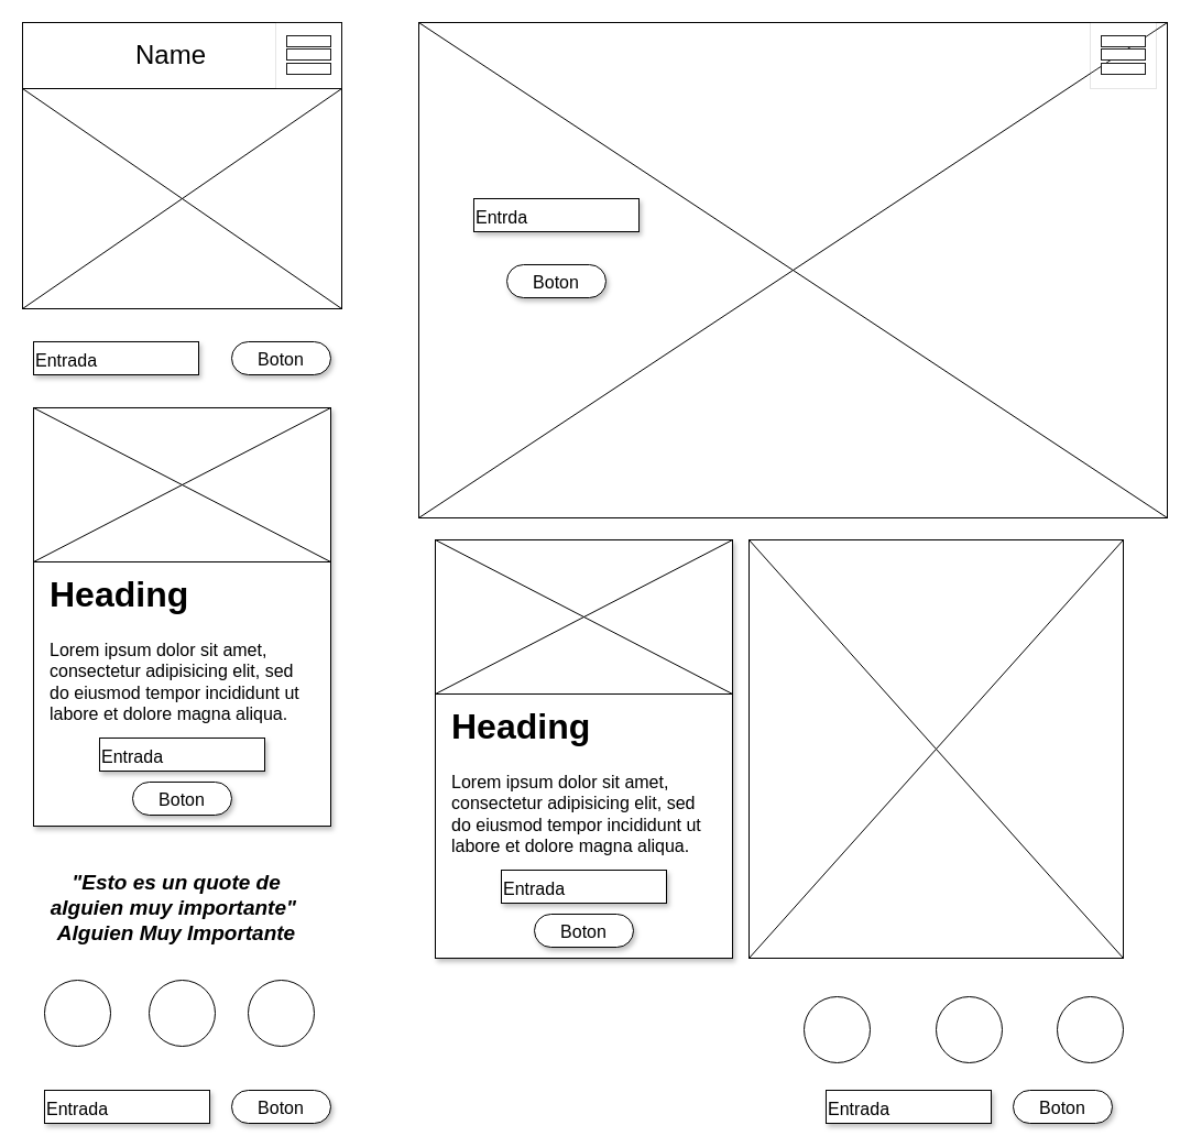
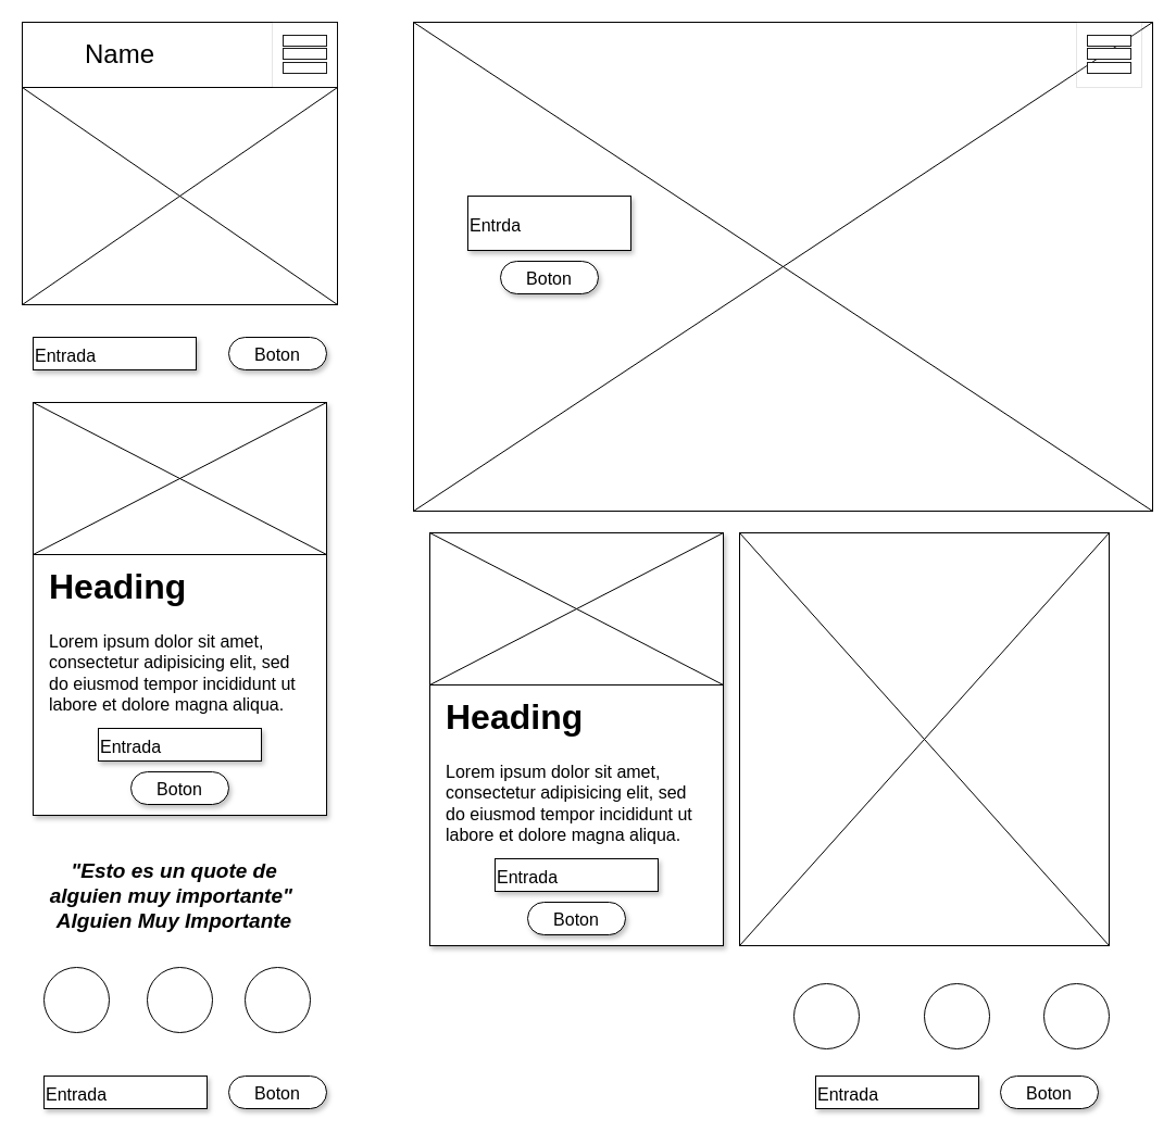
  <mxCell id="0" />
  <mxCell id="1" parent="0" />
  <mxCell id="2" value="" style="rounded=0;whiteSpace=wrap;html=1;shadow=1;glass=0;sketch=0;fontSize=16;align=center;" vertex="1" parent="1"><mxGeometry x="395" y="490" width="270" height="380" as="geometry" /></mxCell>
  <mxCell id="3" value="" style="rounded=0;whiteSpace=wrap;html=1;" vertex="1" parent="1"><mxGeometry x="20" y="20" width="290" height="60" as="geometry" /></mxCell>
- <mxCell id="4" value="Name" style="text;html=1;strokeColor=none;fillColor=none;align=center;verticalAlign=middle;whiteSpace=wrap;rounded=0;fontSize=24;" vertex="1" parent="1"><mxGeometry x="75" y="40" width="160" height="20" as="geometry" /></mxCell>
+ <mxCell id="4" value="Name" style="text;html=1;strokeColor=none;fillColor=none;align=center;verticalAlign=middle;whiteSpace=wrap;rounded=0;fontSize=24;" vertex="1" parent="1"><mxGeometry x="30" y="40" width="160" height="20" as="geometry" /></mxCell>
  <mxCell id="5" value="" style="group" vertex="1" connectable="0" parent="1"><mxGeometry x="20" y="80" width="290" height="200" as="geometry" /></mxCell>
  <mxCell id="6" value="" style="rounded=0;whiteSpace=wrap;html=1;fontSize=24;" vertex="1" parent="5"><mxGeometry width="290" height="200" as="geometry" /></mxCell>
  <mxCell id="7" value="" style="endArrow=none;html=1;fontSize=24;entryX=1;entryY=0;entryDx=0;entryDy=0;exitX=0;exitY=1;exitDx=0;exitDy=0;" edge="1" parent="5" source="6" target="6"><mxGeometry width="50" height="50" relative="1" as="geometry"><mxPoint x="48.333" y="566.667" as="sourcePoint" /><mxPoint x="169.167" y="400" as="targetPoint" /></mxGeometry></mxCell>
  <mxCell id="8" value="" style="endArrow=none;html=1;fontSize=24;exitX=0;exitY=0;exitDx=0;exitDy=0;entryX=1;entryY=1;entryDx=0;entryDy=0;" edge="1" parent="5" source="6" target="6"><mxGeometry width="50" height="50" relative="1" as="geometry"><mxPoint x="72.5" y="466.667" as="sourcePoint" /><mxPoint x="193.333" y="300" as="targetPoint" /></mxGeometry></mxCell>
  <mxCell id="9" value="" style="group" vertex="1" connectable="0" parent="1"><mxGeometry x="250" y="20" width="60" height="60" as="geometry" /></mxCell>
  <mxCell id="10" value="" style="rounded=0;whiteSpace=wrap;html=1;container=0;" vertex="1" parent="9"><mxGeometry x="10" y="12" width="40" height="10" as="geometry" /></mxCell>
  <mxCell id="11" value="" style="rounded=0;whiteSpace=wrap;html=1;container=0;" vertex="1" parent="9"><mxGeometry x="10" y="24" width="40" height="10" as="geometry" /></mxCell>
  <mxCell id="12" value="" style="rounded=0;whiteSpace=wrap;html=1;container=0;" vertex="1" parent="9"><mxGeometry x="10" y="37" width="40" height="10" as="geometry" /></mxCell>
  <mxCell id="13" value="" style="rounded=0;whiteSpace=wrap;html=1;fontSize=24;opacity=10;container=0;" vertex="1" parent="9"><mxGeometry width="60" height="60" as="geometry" /></mxCell>
  <mxCell id="14" value="&lt;font style=&quot;font-size: 16px&quot;&gt;Entrada&lt;/font&gt;" style="rounded=0;whiteSpace=wrap;html=1;fontSize=24;shadow=1;sketch=0;align=left;" vertex="1" parent="1"><mxGeometry x="30" y="310" width="150" height="30" as="geometry" /></mxCell>
  <mxCell id="15" value="&lt;font style=&quot;font-size: 16px&quot;&gt;Boton&lt;/font&gt;" style="rounded=1;whiteSpace=wrap;html=1;shadow=1;sketch=0;fontSize=16;glass=0;arcSize=50;align=center;verticalAlign=middle;spacingTop=1;" vertex="1" parent="1"><mxGeometry x="210" y="310" width="90" height="30" as="geometry" /></mxCell>
  <mxCell id="16" value="" style="group;rounded=1;shadow=1;glass=0;sketch=0;fontSize=16;align=center;" vertex="1" connectable="0" parent="1"><mxGeometry x="395" y="490" width="270" height="140" as="geometry" /></mxCell>
  <mxCell id="17" value="" style="rounded=0;whiteSpace=wrap;html=1;fontSize=24;" vertex="1" parent="16"><mxGeometry width="270" height="140" as="geometry" /></mxCell>
  <mxCell id="18" value="" style="endArrow=none;html=1;fontSize=24;entryX=1;entryY=0;entryDx=0;entryDy=0;exitX=0;exitY=1;exitDx=0;exitDy=0;" edge="1" parent="16" source="17" target="17"><mxGeometry width="50" height="50" relative="1" as="geometry"><mxPoint x="45.0" y="396.667" as="sourcePoint" /><mxPoint x="157.5" y="280" as="targetPoint" /></mxGeometry></mxCell>
  <mxCell id="19" value="" style="endArrow=none;html=1;fontSize=24;exitX=0;exitY=0;exitDx=0;exitDy=0;entryX=1;entryY=1;entryDx=0;entryDy=0;" edge="1" parent="16" source="17" target="17"><mxGeometry width="50" height="50" relative="1" as="geometry"><mxPoint x="67.5" y="326.667" as="sourcePoint" /><mxPoint x="180.0" y="210" as="targetPoint" /></mxGeometry></mxCell>
  <mxCell id="20" value="&lt;h1&gt;Heading&lt;/h1&gt;&lt;p&gt;Lorem ipsum dolor sit amet, consectetur adipisicing elit, sed do eiusmod tempor incididunt ut labore et dolore magna aliqua.&lt;/p&gt;" style="text;html=1;strokeColor=none;fillColor=none;spacing=5;spacingTop=-20;whiteSpace=wrap;overflow=hidden;rounded=0;shadow=1;glass=0;sketch=0;fontSize=16;align=left;" vertex="1" parent="1"><mxGeometry x="405" y="630" width="250" height="150" as="geometry" /></mxCell>
  <mxCell id="21" value="&lt;font style=&quot;font-size: 16px&quot;&gt;Entrada&lt;/font&gt;" style="rounded=0;whiteSpace=wrap;html=1;fontSize=24;shadow=1;sketch=0;align=left;" vertex="1" parent="1"><mxGeometry x="455" y="790" width="150" height="30" as="geometry" /></mxCell>
  <mxCell id="22" value="&lt;font style=&quot;font-size: 16px&quot;&gt;Boton&lt;/font&gt;" style="rounded=1;whiteSpace=wrap;html=1;shadow=1;sketch=0;fontSize=16;glass=0;arcSize=50;align=center;verticalAlign=middle;spacingTop=1;" vertex="1" parent="1"><mxGeometry x="485" y="830" width="90" height="30" as="geometry" /></mxCell>
  <mxCell id="23" value="" style="group;rounded=1;shadow=1;glass=0;sketch=0;fontSize=16;align=left;" vertex="1" connectable="0" parent="1"><mxGeometry x="380" y="20" width="680" height="450" as="geometry" /></mxCell>
  <mxCell id="24" value="" style="rounded=0;whiteSpace=wrap;html=1;fontSize=24;" vertex="1" parent="23"><mxGeometry width="680.0" height="450" as="geometry" /></mxCell>
  <mxCell id="25" value="" style="endArrow=none;html=1;fontSize=24;entryX=1;entryY=0;entryDx=0;entryDy=0;exitX=0;exitY=1;exitDx=0;exitDy=0;" edge="1" parent="23" source="24" target="24"><mxGeometry width="50" height="50" relative="1" as="geometry"><mxPoint x="113.333" y="1275.0" as="sourcePoint" /><mxPoint x="396.667" y="900" as="targetPoint" /></mxGeometry></mxCell>
  <mxCell id="26" value="" style="endArrow=none;html=1;fontSize=24;exitX=0;exitY=0;exitDx=0;exitDy=0;entryX=1;entryY=1;entryDx=0;entryDy=0;" edge="1" parent="23" source="24" target="24"><mxGeometry width="50" height="50" relative="1" as="geometry"><mxPoint x="170.0" y="1050" as="sourcePoint" /><mxPoint x="453.333" y="675" as="targetPoint" /></mxGeometry></mxCell>
  <mxCell id="27" value="&lt;font style=&quot;font-size: 16px&quot;&gt;Boton&lt;/font&gt;" style="rounded=1;whiteSpace=wrap;html=1;shadow=1;sketch=0;fontSize=16;glass=0;arcSize=50;align=center;verticalAlign=middle;spacingTop=1;" vertex="1" parent="23"><mxGeometry x="80" y="220" width="90" height="30" as="geometry" /></mxCell>
  <mxCell id="28" value="" style="group;rounded=1;shadow=1;glass=0;sketch=0;fontSize=16;align=left;" vertex="1" connectable="0" parent="23"><mxGeometry x="610" width="60" height="60" as="geometry" /></mxCell>
  <mxCell id="29" value="" style="rounded=0;whiteSpace=wrap;html=1;container=0;" vertex="1" parent="28"><mxGeometry x="10" y="12" width="40" height="10" as="geometry" /></mxCell>
  <mxCell id="30" value="" style="rounded=0;whiteSpace=wrap;html=1;container=0;" vertex="1" parent="28"><mxGeometry x="10" y="24" width="40" height="10" as="geometry" /></mxCell>
  <mxCell id="31" value="" style="rounded=0;whiteSpace=wrap;html=1;container=0;" vertex="1" parent="28"><mxGeometry x="10" y="37" width="40" height="10" as="geometry" /></mxCell>
  <mxCell id="32" value="" style="rounded=0;whiteSpace=wrap;html=1;fontSize=24;opacity=10;container=0;" vertex="1" parent="28"><mxGeometry width="60" height="60" as="geometry" /></mxCell>
- <mxCell id="33" value="&lt;font style=&quot;font-size: 16px&quot;&gt;Entrda&lt;/font&gt;" style="rounded=0;whiteSpace=wrap;html=1;fontSize=24;shadow=1;sketch=0;align=left;glass=0;" vertex="1" parent="1"><mxGeometry x="430" y="180" width="150" height="30" as="geometry" /></mxCell>
+ <mxCell id="33" value="&lt;font style=&quot;font-size: 16px&quot;&gt;Entrda&lt;/font&gt;" style="rounded=0;whiteSpace=wrap;html=1;fontSize=24;shadow=1;sketch=0;align=left;glass=0;" vertex="1" parent="1"><mxGeometry x="430" y="180" width="150" height="50" as="geometry" /></mxCell>
  <mxCell id="34" value="" style="group;rounded=1;shadow=1;glass=0;sketch=0;fontSize=16;align=left;" vertex="1" connectable="0" parent="1"><mxGeometry x="680" y="490" width="340" height="380" as="geometry" /></mxCell>
  <mxCell id="35" value="" style="rounded=0;whiteSpace=wrap;html=1;fontSize=24;" vertex="1" parent="34"><mxGeometry width="340.0" height="380" as="geometry" /></mxCell>
  <mxCell id="36" value="" style="endArrow=none;html=1;fontSize=24;entryX=1;entryY=0;entryDx=0;entryDy=0;exitX=0;exitY=1;exitDx=0;exitDy=0;" edge="1" parent="34" source="35" target="35"><mxGeometry width="50" height="50" relative="1" as="geometry"><mxPoint x="56.667" y="1076.667" as="sourcePoint" /><mxPoint x="198.333" y="760" as="targetPoint" /></mxGeometry></mxCell>
  <mxCell id="37" value="" style="endArrow=none;html=1;fontSize=24;exitX=0;exitY=0;exitDx=0;exitDy=0;entryX=1;entryY=1;entryDx=0;entryDy=0;" edge="1" parent="34" source="35" target="35"><mxGeometry width="50" height="50" relative="1" as="geometry"><mxPoint x="85.0" y="886.667" as="sourcePoint" /><mxPoint x="226.667" y="570" as="targetPoint" /></mxGeometry></mxCell>
  <mxCell id="38" value="" style="rounded=0;whiteSpace=wrap;html=1;shadow=1;glass=0;sketch=0;fontSize=16;align=center;" vertex="1" parent="1"><mxGeometry x="30" y="370" width="270" height="380" as="geometry" /></mxCell>
  <mxCell id="39" value="" style="group;rounded=1;shadow=1;glass=0;sketch=0;fontSize=16;align=center;" vertex="1" connectable="0" parent="1"><mxGeometry x="30" y="370" width="270" height="140" as="geometry" /></mxCell>
  <mxCell id="40" value="" style="rounded=0;whiteSpace=wrap;html=1;fontSize=24;" vertex="1" parent="39"><mxGeometry width="270" height="140" as="geometry" /></mxCell>
  <mxCell id="41" value="" style="endArrow=none;html=1;fontSize=24;entryX=1;entryY=0;entryDx=0;entryDy=0;exitX=0;exitY=1;exitDx=0;exitDy=0;" edge="1" parent="39" source="40" target="40"><mxGeometry width="50" height="50" relative="1" as="geometry"><mxPoint x="45.0" y="396.667" as="sourcePoint" /><mxPoint x="157.5" y="280" as="targetPoint" /></mxGeometry></mxCell>
  <mxCell id="42" value="" style="endArrow=none;html=1;fontSize=24;exitX=0;exitY=0;exitDx=0;exitDy=0;entryX=1;entryY=1;entryDx=0;entryDy=0;" edge="1" parent="39" source="40" target="40"><mxGeometry width="50" height="50" relative="1" as="geometry"><mxPoint x="67.5" y="326.667" as="sourcePoint" /><mxPoint x="180.0" y="210" as="targetPoint" /></mxGeometry></mxCell>
  <mxCell id="43" value="&lt;h1&gt;Heading&lt;/h1&gt;&lt;p&gt;Lorem ipsum dolor sit amet, consectetur adipisicing elit, sed do eiusmod tempor incididunt ut labore et dolore magna aliqua.&lt;/p&gt;" style="text;html=1;strokeColor=none;fillColor=none;spacing=5;spacingTop=-20;whiteSpace=wrap;overflow=hidden;rounded=0;shadow=1;glass=0;sketch=0;fontSize=16;align=left;" vertex="1" parent="1"><mxGeometry x="40" y="510" width="250" height="150" as="geometry" /></mxCell>
  <mxCell id="44" value="&lt;font style=&quot;font-size: 16px&quot;&gt;Entrada&lt;/font&gt;" style="rounded=0;whiteSpace=wrap;html=1;fontSize=24;shadow=1;sketch=0;align=left;" vertex="1" parent="1"><mxGeometry x="90" y="670" width="150" height="30" as="geometry" /></mxCell>
  <mxCell id="45" value="&lt;font style=&quot;font-size: 16px&quot;&gt;Boton&lt;/font&gt;" style="rounded=1;whiteSpace=wrap;html=1;shadow=1;sketch=0;fontSize=16;glass=0;arcSize=50;align=center;verticalAlign=middle;spacingTop=1;" vertex="1" parent="1"><mxGeometry x="120" y="710" width="90" height="30" as="geometry" /></mxCell>
  <mxCell id="46" value="&quot;Esto es un quote de alguien muy importante&quot;&amp;nbsp;&lt;br style=&quot;font-size: 19px;&quot;&gt;Alguien Muy Importante" style="text;html=1;strokeColor=none;fillColor=none;align=center;verticalAlign=middle;whiteSpace=wrap;rounded=0;shadow=1;glass=0;sketch=0;fontSize=19;fontStyle=3" vertex="1" parent="1"><mxGeometry x="40" y="790" width="240" height="70" as="geometry" /></mxCell>
  <mxCell id="47" value="" style="ellipse;whiteSpace=wrap;html=1;aspect=fixed;rounded=1;shadow=0;glass=0;sketch=0;fontSize=19;align=left;" vertex="1" parent="1"><mxGeometry x="40" y="890" width="60" height="60" as="geometry" /></mxCell>
  <mxCell id="48" value="" style="ellipse;whiteSpace=wrap;html=1;aspect=fixed;rounded=1;shadow=0;glass=0;sketch=0;fontSize=19;align=left;" vertex="1" parent="1"><mxGeometry x="135" y="890" width="60" height="60" as="geometry" /></mxCell>
  <mxCell id="49" value="" style="ellipse;whiteSpace=wrap;html=1;aspect=fixed;rounded=1;shadow=0;glass=0;sketch=0;fontSize=19;align=left;" vertex="1" parent="1"><mxGeometry x="225" y="890" width="60" height="60" as="geometry" /></mxCell>
  <mxCell id="50" value="&lt;font style=&quot;font-size: 16px&quot;&gt;Entrada&lt;/font&gt;" style="rounded=0;whiteSpace=wrap;html=1;fontSize=24;shadow=1;sketch=0;align=left;" vertex="1" parent="1"><mxGeometry x="40" y="990" width="150" height="30" as="geometry" /></mxCell>
  <mxCell id="51" value="&lt;font style=&quot;font-size: 16px&quot;&gt;Boton&lt;/font&gt;" style="rounded=1;whiteSpace=wrap;html=1;shadow=1;sketch=0;fontSize=16;glass=0;arcSize=50;align=center;verticalAlign=middle;spacingTop=1;" vertex="1" parent="1"><mxGeometry x="210" y="990" width="90" height="30" as="geometry" /></mxCell>
  <mxCell id="52" value="" style="ellipse;whiteSpace=wrap;html=1;aspect=fixed;rounded=1;shadow=0;glass=0;sketch=0;fontSize=19;align=left;" vertex="1" parent="1"><mxGeometry x="730" y="905" width="60" height="60" as="geometry" /></mxCell>
  <mxCell id="53" value="" style="ellipse;whiteSpace=wrap;html=1;aspect=fixed;rounded=1;shadow=0;glass=0;sketch=0;fontSize=19;align=left;" vertex="1" parent="1"><mxGeometry x="850" y="905" width="60" height="60" as="geometry" /></mxCell>
  <mxCell id="54" value="" style="ellipse;whiteSpace=wrap;html=1;aspect=fixed;rounded=1;shadow=0;glass=0;sketch=0;fontSize=19;align=left;" vertex="1" parent="1"><mxGeometry x="960" y="905" width="60" height="60" as="geometry" /></mxCell>
  <mxCell id="55" value="&lt;font style=&quot;font-size: 16px&quot;&gt;Entrada&lt;/font&gt;" style="rounded=0;whiteSpace=wrap;html=1;fontSize=24;shadow=1;sketch=0;align=left;" vertex="1" parent="1"><mxGeometry x="750" y="990" width="150" height="30" as="geometry" /></mxCell>
  <mxCell id="56" value="&lt;font style=&quot;font-size: 16px&quot;&gt;Boton&lt;/font&gt;" style="rounded=1;whiteSpace=wrap;html=1;shadow=1;sketch=0;fontSize=16;glass=0;arcSize=50;align=center;verticalAlign=middle;spacingTop=1;" vertex="1" parent="1"><mxGeometry x="920" y="990" width="90" height="30" as="geometry" /></mxCell>
